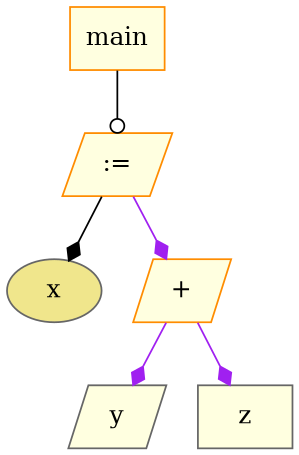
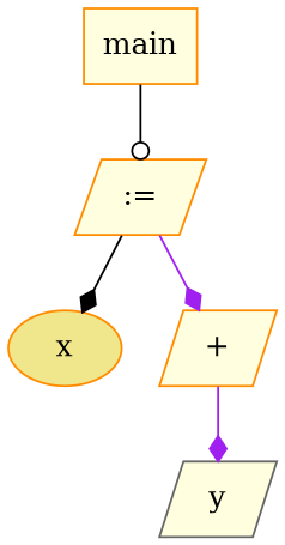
  digraph {
    node [color=darkorange fillcolor=lightyellow shape=parallelogram style=filled]
    edge [arrowhead=diamond color=purple]
    n1 [label=main shape=box]
    n2 [label=":="]
-   n3 [color=gray40 fillcolor=khaki label=x shape=ellipse]
+   n3 [fillcolor=khaki label=x shape=ellipse]
    n4 [label="+"]
    n5 [color=gray40 label=y]
-   n6 [color=gray40 label=z shape=box]
    n1 -> n2 [arrowhead=odot color=black]
    n2 -> n3 [color=black]
    n2 -> n4
    n4 -> n5
-   n4 -> n6
  }
